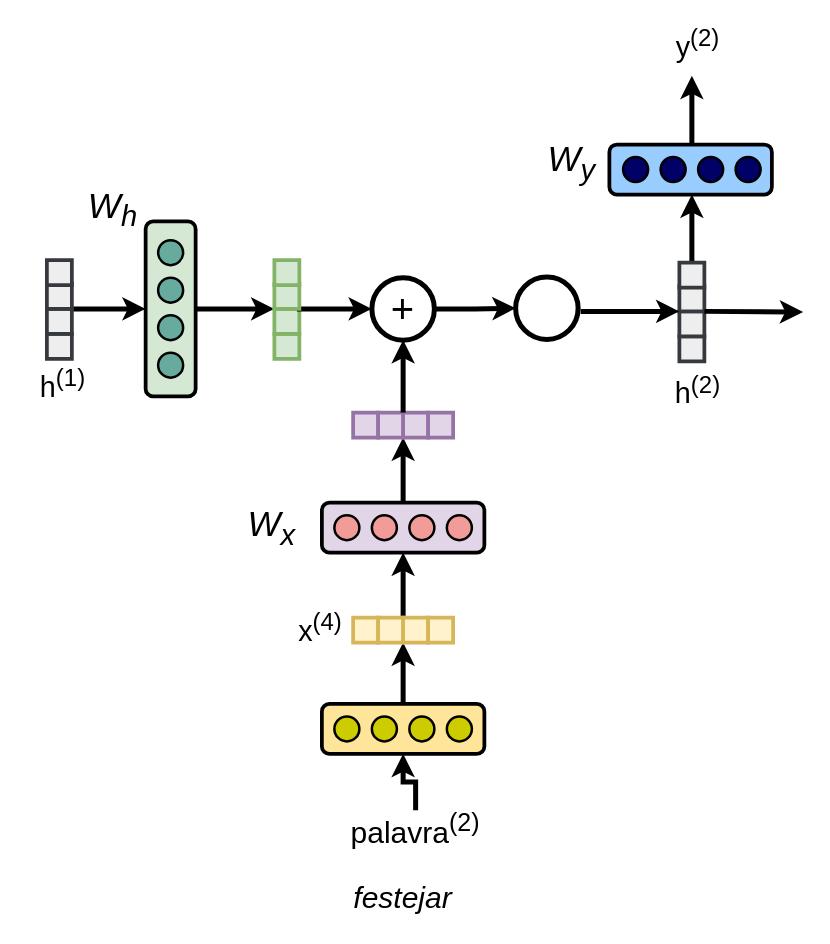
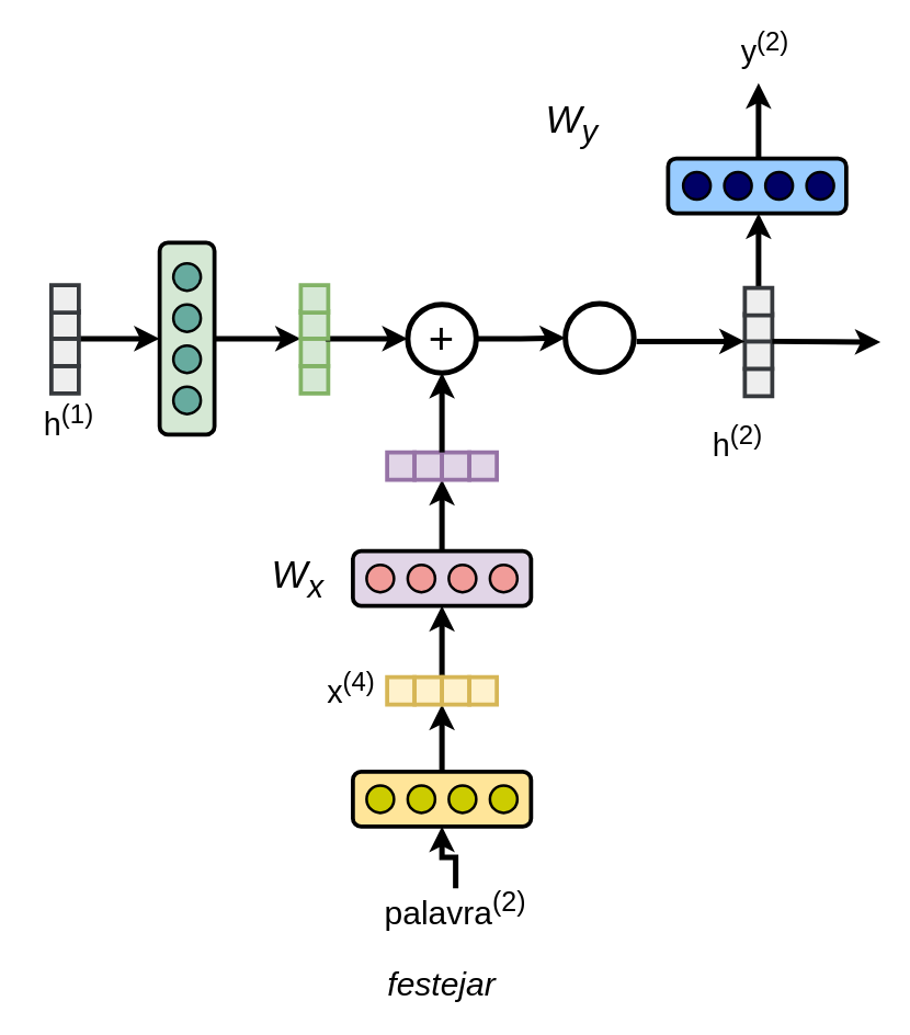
  <mxCell id="0" />
  <mxCell id="1" parent="0" />
  <mxCell id="2" style="edgeStyle=orthogonalEdgeStyle;rounded=0;orthogonalLoop=1;jettySize=auto;html=1;exitX=0.5;exitY=0;exitDx=0;exitDy=0;entryX=0;entryY=1;entryDx=0;entryDy=0;strokeWidth=4;" edge="1" parent="1" source="3" target="41"><mxGeometry relative="1" as="geometry" /></mxCell>
  <mxCell id="3" value="" style="rounded=1;whiteSpace=wrap;html=1;fontSize=12;glass=0;strokeWidth=3;shadow=0;fillColor=#e1d5e7;strokeColor=#000000;" vertex="1" parent="1"><mxGeometry x="257" y="401.5" width="130" height="40" as="geometry" /></mxCell>
  <mxCell id="4" value="" style="ellipse;whiteSpace=wrap;html=1;aspect=fixed;strokeWidth=2;fillColor=#F19C99;strokeColor=#000000;" vertex="1" parent="1"><mxGeometry x="267" y="411.5" width="20" height="20" as="geometry" /></mxCell>
  <mxCell id="5" value="" style="ellipse;whiteSpace=wrap;html=1;aspect=fixed;strokeWidth=2;fillColor=#F19C99;strokeColor=#000000;" vertex="1" parent="1"><mxGeometry x="297" y="411.5" width="20" height="20" as="geometry" /></mxCell>
  <mxCell id="6" value="" style="ellipse;whiteSpace=wrap;html=1;aspect=fixed;strokeWidth=2;fillColor=#F19C99;strokeColor=#000000;" vertex="1" parent="1"><mxGeometry x="327" y="411.5" width="20" height="20" as="geometry" /></mxCell>
  <mxCell id="7" value="" style="ellipse;whiteSpace=wrap;html=1;aspect=fixed;strokeWidth=2;fillColor=#F19C99;strokeColor=#000000;" vertex="1" parent="1"><mxGeometry x="357" y="411.5" width="20" height="20" as="geometry" /></mxCell>
  <mxCell id="8" style="edgeStyle=orthogonalEdgeStyle;rounded=0;orthogonalLoop=1;jettySize=auto;html=1;exitX=0.5;exitY=0;exitDx=0;exitDy=0;entryX=0;entryY=1;entryDx=0;entryDy=0;strokeWidth=4;" edge="1" parent="1" source="9" target="61"><mxGeometry relative="1" as="geometry"><Array as="points"><mxPoint x="189" y="246.5" /><mxPoint x="189" y="246.5" /></Array></mxGeometry></mxCell>
  <mxCell id="9" value="" style="rounded=1;whiteSpace=wrap;html=1;fontSize=12;glass=0;strokeWidth=3;shadow=0;rotation=90;fillColor=#d5e8d4;strokeColor=#000000;" vertex="1" parent="1"><mxGeometry x="66" y="226.5" width="140" height="40" as="geometry" /></mxCell>
  <mxCell id="10" value="" style="ellipse;whiteSpace=wrap;html=1;aspect=fixed;strokeWidth=2;fillColor=#67AB9F;strokeColor=#000000;" vertex="1" parent="1"><mxGeometry x="126" y="191.5" width="20" height="20" as="geometry" /></mxCell>
  <mxCell id="11" value="" style="ellipse;whiteSpace=wrap;html=1;aspect=fixed;strokeWidth=2;fillColor=#67AB9F;strokeColor=#000000;" vertex="1" parent="1"><mxGeometry x="126" y="221.5" width="20" height="20" as="geometry" /></mxCell>
  <mxCell id="12" value="" style="ellipse;whiteSpace=wrap;html=1;aspect=fixed;strokeWidth=2;fillColor=#67AB9F;strokeColor=#000000;" vertex="1" parent="1"><mxGeometry x="126" y="251.5" width="20" height="20" as="geometry" /></mxCell>
  <mxCell id="13" value="" style="ellipse;whiteSpace=wrap;html=1;aspect=fixed;strokeWidth=2;fillColor=#67AB9F;strokeColor=#000000;" vertex="1" parent="1"><mxGeometry x="126" y="281.5" width="20" height="20" as="geometry" /></mxCell>
  <mxCell id="14" style="edgeStyle=orthogonalEdgeStyle;rounded=0;orthogonalLoop=1;jettySize=auto;html=1;exitX=0;exitY=0;exitDx=0;exitDy=0;entryX=0.5;entryY=1;entryDx=0;entryDy=0;strokeWidth=4;" edge="1" parent="1" source="37" target="3"><mxGeometry relative="1" as="geometry" /></mxCell>
  <mxCell id="15" value="x&lt;sup&gt;(4)&lt;/sup&gt;" style="text;html=1;align=center;verticalAlign=middle;whiteSpace=wrap;rounded=0;fontSize=23;strokeWidth=4;" vertex="1" parent="1"><mxGeometry x="226" y="486.5" width="60" height="30" as="geometry" /></mxCell>
  <mxCell id="16" value="" style="endArrow=classic;html=1;rounded=0;entryX=0.5;entryY=1;entryDx=0;entryDy=0;strokeWidth=4;exitX=1;exitY=1;exitDx=0;exitDy=0;" edge="1" parent="1" source="45" target="9"><mxGeometry width="50" height="50" relative="1" as="geometry"><mxPoint x="46" y="246.5" as="sourcePoint" /><mxPoint x="336" y="361.5" as="targetPoint" /></mxGeometry></mxCell>
  <mxCell id="17" value="h&lt;sup&gt;(1)&lt;/sup&gt;" style="text;html=1;align=center;verticalAlign=middle;whiteSpace=wrap;rounded=0;fontSize=23;strokeWidth=4;" vertex="1" parent="1"><mxGeometry x="20" y="291.5" width="60" height="30" as="geometry" /></mxCell>
  <mxCell id="18" value="y&lt;sup&gt;(2)&lt;/sup&gt;" style="text;html=1;align=center;verticalAlign=middle;whiteSpace=wrap;rounded=0;fontSize=23;strokeWidth=4;" vertex="1" parent="1"><mxGeometry x="528" y="20" width="60" height="30" as="geometry" /></mxCell>
  <mxCell id="19" value="W&lt;sub&gt;x&lt;/sub&gt;" style="text;html=1;align=center;verticalAlign=middle;whiteSpace=wrap;rounded=0;fontSize=28;fontStyle=2" vertex="1" parent="1"><mxGeometry x="187" y="406.5" width="60" height="30" as="geometry" /></mxCell>
- <mxCell id="20" value="W&lt;sub&gt;h&lt;/sub&gt;" style="text;html=1;align=center;verticalAlign=middle;whiteSpace=wrap;rounded=0;fontSize=28;fontStyle=2" vertex="1" parent="1"><mxGeometry x="60" y="151.5" width="60" height="30" as="geometry" /></mxCell>
  <mxCell id="21" style="edgeStyle=orthogonalEdgeStyle;rounded=0;orthogonalLoop=1;jettySize=auto;html=1;entryX=0;entryY=1;entryDx=0;entryDy=0;strokeWidth=4;" edge="1" parent="1" source="22" target="37"><mxGeometry relative="1" as="geometry" /></mxCell>
  <mxCell id="22" value="" style="rounded=1;whiteSpace=wrap;html=1;fontSize=12;glass=0;strokeWidth=3;shadow=0;fillColor=#FFE599;strokeColor=#000000;" vertex="1" parent="1"><mxGeometry x="257" y="562.5" width="130" height="40" as="geometry" /></mxCell>
  <mxCell id="23" value="" style="ellipse;whiteSpace=wrap;html=1;aspect=fixed;strokeWidth=2;fillColor=#CCCC00;strokeColor=#000000;" vertex="1" parent="1"><mxGeometry x="267" y="572.5" width="20" height="20" as="geometry" /></mxCell>
  <mxCell id="24" value="" style="ellipse;whiteSpace=wrap;html=1;aspect=fixed;strokeWidth=2;fillColor=#CCCC00;strokeColor=#000000;" vertex="1" parent="1"><mxGeometry x="297" y="572.5" width="20" height="20" as="geometry" /></mxCell>
  <mxCell id="25" value="" style="ellipse;whiteSpace=wrap;html=1;aspect=fixed;strokeWidth=2;fillColor=#CCCC00;strokeColor=#000000;" vertex="1" parent="1"><mxGeometry x="327" y="572.5" width="20" height="20" as="geometry" /></mxCell>
  <mxCell id="26" value="" style="ellipse;whiteSpace=wrap;html=1;aspect=fixed;strokeWidth=2;fillColor=#CCCC00;strokeColor=#000000;" vertex="1" parent="1"><mxGeometry x="357" y="572.5" width="20" height="20" as="geometry" /></mxCell>
  <mxCell id="27" style="edgeStyle=orthogonalEdgeStyle;rounded=0;orthogonalLoop=1;jettySize=auto;html=1;entryX=0.5;entryY=1;entryDx=0;entryDy=0;strokeWidth=4;" edge="1" parent="1" source="28" target="22"><mxGeometry relative="1" as="geometry" /></mxCell>
  <mxCell id="28" value="palavra&lt;sup&gt;(2)&lt;/sup&gt;" style="text;html=1;align=center;verticalAlign=middle;whiteSpace=wrap;rounded=0;fontSize=24;" vertex="1" parent="1"><mxGeometry x="302" y="647.5" width="60" height="30" as="geometry" /></mxCell>
  <mxCell id="29" style="edgeStyle=orthogonalEdgeStyle;rounded=0;orthogonalLoop=1;jettySize=auto;html=1;strokeWidth=4;" edge="1" parent="1"><mxGeometry relative="1" as="geometry"><mxPoint x="553" y="60" as="targetPoint" /><mxPoint x="553" y="115" as="sourcePoint" /></mxGeometry></mxCell>
  <mxCell id="30" value="" style="rounded=1;whiteSpace=wrap;html=1;fontSize=12;glass=0;strokeWidth=3;shadow=0;fillColor=#99CCFF;strokeColor=#000000;" vertex="1" parent="1"><mxGeometry x="487" y="115" width="130" height="40" as="geometry" /></mxCell>
  <mxCell id="31" value="" style="ellipse;whiteSpace=wrap;html=1;aspect=fixed;strokeWidth=2;fillColor=#000066;strokeColor=#000000;" vertex="1" parent="1"><mxGeometry x="498" y="125" width="20" height="20" as="geometry" /></mxCell>
  <mxCell id="32" value="" style="ellipse;whiteSpace=wrap;html=1;aspect=fixed;strokeWidth=2;fillColor=#000066;strokeColor=#000000;" vertex="1" parent="1"><mxGeometry x="528" y="125" width="20" height="20" as="geometry" /></mxCell>
  <mxCell id="33" value="" style="ellipse;whiteSpace=wrap;html=1;aspect=fixed;strokeWidth=2;fillColor=#000066;strokeColor=#000000;" vertex="1" parent="1"><mxGeometry x="558" y="125" width="20" height="20" as="geometry" /></mxCell>
- <mxCell id="34" value="W&lt;sub&gt;y&lt;/sub&gt;" style="text;html=1;align=center;verticalAlign=middle;whiteSpace=wrap;rounded=0;fontSize=28;fontStyle=2" vertex="1" parent="1"><mxGeometry x="427" y="115" width="60" height="30" as="geometry" /></mxCell>
+ <mxCell id="34" value="W&lt;sub&gt;y&lt;/sub&gt;" style="text;html=1;align=center;verticalAlign=middle;whiteSpace=wrap;rounded=0;fontSize=28;fontStyle=2" vertex="1" parent="1"><mxGeometry x="387" y="75" width="60" height="30" as="geometry" /></mxCell>
  <mxCell id="35" value="" style="rounded=0;whiteSpace=wrap;html=1;strokeWidth=3;fillColor=#fff2cc;strokeColor=#d6b656;" vertex="1" parent="1"><mxGeometry x="282" y="493.5" width="20" height="20" as="geometry" /></mxCell>
  <mxCell id="36" value="" style="rounded=0;whiteSpace=wrap;html=1;strokeWidth=3;fillColor=#fff2cc;strokeColor=#d6b656;" vertex="1" parent="1"><mxGeometry x="302" y="493.5" width="20" height="20" as="geometry" /></mxCell>
  <mxCell id="37" value="" style="rounded=0;whiteSpace=wrap;html=1;strokeWidth=3;fillColor=#fff2cc;strokeColor=#d6b656;" vertex="1" parent="1"><mxGeometry x="322" y="493.5" width="20" height="20" as="geometry" /></mxCell>
  <mxCell id="38" value="" style="rounded=0;whiteSpace=wrap;html=1;strokeWidth=3;fillColor=#fff2cc;strokeColor=#d6b656;" vertex="1" parent="1"><mxGeometry x="342" y="493.5" width="20" height="20" as="geometry" /></mxCell>
  <mxCell id="39" value="" style="rounded=0;whiteSpace=wrap;html=1;strokeWidth=3;fillColor=#e1d5e7;strokeColor=#9673a6;" vertex="1" parent="1"><mxGeometry x="282" y="329.5" width="20" height="20" as="geometry" /></mxCell>
  <mxCell id="40" value="" style="rounded=0;whiteSpace=wrap;html=1;strokeWidth=3;fillColor=#e1d5e7;strokeColor=#9673a6;" vertex="1" parent="1"><mxGeometry x="302" y="329.5" width="20" height="20" as="geometry" /></mxCell>
  <mxCell id="41" value="" style="rounded=0;whiteSpace=wrap;html=1;strokeWidth=3;fillColor=#e1d5e7;strokeColor=#9673a6;" vertex="1" parent="1"><mxGeometry x="322" y="329.5" width="20" height="20" as="geometry" /></mxCell>
  <mxCell id="42" value="" style="rounded=0;whiteSpace=wrap;html=1;strokeWidth=3;fillColor=#e1d5e7;strokeColor=#9673a6;" vertex="1" parent="1"><mxGeometry x="342" y="329.5" width="20" height="20" as="geometry" /></mxCell>
  <mxCell id="43" value="" style="rounded=0;whiteSpace=wrap;html=1;strokeWidth=3;fillColor=#eeeeee;strokeColor=#36393d;" vertex="1" parent="1"><mxGeometry x="37" y="266.5" width="20" height="20" as="geometry" /></mxCell>
  <mxCell id="44" value="" style="rounded=0;whiteSpace=wrap;html=1;strokeWidth=3;fillColor=#eeeeee;strokeColor=#36393d;" vertex="1" parent="1"><mxGeometry x="37" y="246.5" width="20" height="20" as="geometry" /></mxCell>
  <mxCell id="45" value="" style="rounded=0;whiteSpace=wrap;html=1;strokeWidth=3;fillColor=#eeeeee;strokeColor=#36393d;" vertex="1" parent="1"><mxGeometry x="37" y="226.5" width="20" height="20" as="geometry" /></mxCell>
  <mxCell id="46" value="" style="rounded=0;whiteSpace=wrap;html=1;strokeWidth=3;fillColor=#eeeeee;strokeColor=#36393d;" vertex="1" parent="1"><mxGeometry x="37" y="207.5" width="20" height="20" as="geometry" /></mxCell>
  <mxCell id="47" value="" style="rounded=0;whiteSpace=wrap;html=1;strokeWidth=3;fillColor=#eeeeee;strokeColor=#36393d;" vertex="1" parent="1"><mxGeometry x="543" y="268.5" width="20" height="20" as="geometry" /></mxCell>
  <mxCell id="48" value="" style="rounded=0;whiteSpace=wrap;html=1;strokeWidth=3;fillColor=#eeeeee;strokeColor=#36393d;" vertex="1" parent="1"><mxGeometry x="543" y="248.5" width="20" height="20" as="geometry" /></mxCell>
  <mxCell id="49" value="" style="rounded=0;whiteSpace=wrap;html=1;strokeWidth=3;fillColor=#eeeeee;strokeColor=#36393d;" vertex="1" parent="1"><mxGeometry x="543" y="228.5" width="20" height="20" as="geometry" /></mxCell>
  <mxCell id="50" style="edgeStyle=orthogonalEdgeStyle;rounded=0;orthogonalLoop=1;jettySize=auto;html=1;entryX=0.5;entryY=1;entryDx=0;entryDy=0;strokeWidth=4;" edge="1" parent="1" source="51"><mxGeometry relative="1" as="geometry"><mxPoint x="553" y="155" as="targetPoint" /></mxGeometry></mxCell>
  <mxCell id="51" value="" style="rounded=0;whiteSpace=wrap;html=1;strokeWidth=3;fillColor=#eeeeee;strokeColor=#36393d;" vertex="1" parent="1"><mxGeometry x="543" y="209.5" width="20" height="20" as="geometry" /></mxCell>
  <mxCell id="52" value="" style="ellipse;whiteSpace=wrap;html=1;aspect=fixed;strokeWidth=2;fillColor=#000066;strokeColor=#000000;" vertex="1" parent="1"><mxGeometry x="588" y="125" width="20" height="20" as="geometry" /></mxCell>
- <mxCell id="53" value="h&lt;sup&gt;(2)&lt;/sup&gt;" style="text;html=1;align=center;verticalAlign=middle;whiteSpace=wrap;rounded=0;fontSize=23;strokeWidth=4;" vertex="1" parent="1"><mxGeometry x="528" y="296.5" width="60" height="30" as="geometry" /></mxCell>
+ <mxCell id="53" value="h&lt;sup&gt;(2)&lt;/sup&gt;" style="text;html=1;align=center;verticalAlign=middle;whiteSpace=wrap;rounded=0;fontSize=23;strokeWidth=4;" vertex="1" parent="1"><mxGeometry x="508" y="306.5" width="60" height="30" as="geometry" /></mxCell>
  <mxCell id="54" style="edgeStyle=orthogonalEdgeStyle;rounded=0;orthogonalLoop=1;jettySize=auto;html=1;exitX=1;exitY=0.5;exitDx=0;exitDy=0;entryX=0;entryY=0.5;entryDx=0;entryDy=0;strokeWidth=4;" edge="1" parent="1" source="55" target="57"><mxGeometry relative="1" as="geometry" /></mxCell>
  <mxCell id="55" value="+" style="ellipse;whiteSpace=wrap;html=1;aspect=fixed;fontSize=32;strokeWidth=4;" vertex="1" parent="1"><mxGeometry x="297" y="221.5" width="50" height="50" as="geometry" /></mxCell>
  <mxCell id="56" style="edgeStyle=orthogonalEdgeStyle;rounded=0;orthogonalLoop=1;jettySize=auto;html=1;exitX=1;exitY=0;exitDx=0;exitDy=0;entryX=0.5;entryY=1;entryDx=0;entryDy=0;strokeWidth=4;" edge="1" parent="1" source="40" target="55"><mxGeometry relative="1" as="geometry" /></mxCell>
  <mxCell id="57" value="" style="ellipse;whiteSpace=wrap;html=1;aspect=fixed;fontSize=32;strokeWidth=4;" vertex="1" parent="1"><mxGeometry x="412" y="221" width="50" height="50" as="geometry" /></mxCell>
  <mxCell id="58" value="" style="rounded=0;whiteSpace=wrap;html=1;strokeWidth=3;fillColor=#d5e8d4;strokeColor=#82b366;" vertex="1" parent="1"><mxGeometry x="219" y="266.5" width="20" height="20" as="geometry" /></mxCell>
  <mxCell id="59" value="" style="rounded=0;whiteSpace=wrap;html=1;strokeWidth=3;fillColor=#d5e8d4;strokeColor=#82b366;" vertex="1" parent="1"><mxGeometry x="219" y="246.5" width="20" height="20" as="geometry" /></mxCell>
  <mxCell id="60" style="edgeStyle=orthogonalEdgeStyle;rounded=0;orthogonalLoop=1;jettySize=auto;html=1;exitX=1;exitY=1;exitDx=0;exitDy=0;strokeWidth=4;" edge="1" parent="1" source="61" target="55"><mxGeometry relative="1" as="geometry"><Array as="points"><mxPoint x="237" y="246.5" /><mxPoint x="237" y="246.5" /></Array></mxGeometry></mxCell>
  <mxCell id="61" value="" style="rounded=0;whiteSpace=wrap;html=1;strokeWidth=3;fillColor=#d5e8d4;strokeColor=#82b366;" vertex="1" parent="1"><mxGeometry x="219" y="226.5" width="20" height="20" as="geometry" /></mxCell>
  <mxCell id="62" value="" style="rounded=0;whiteSpace=wrap;html=1;strokeWidth=3;fillColor=#d5e8d4;strokeColor=#82b366;" vertex="1" parent="1"><mxGeometry x="219" y="207.5" width="20" height="20" as="geometry" /></mxCell>
  <mxCell id="63" value="festejar" style="text;html=1;align=center;verticalAlign=middle;whiteSpace=wrap;rounded=0;fontSize=24;fontStyle=2" vertex="1" parent="1"><mxGeometry x="292" y="703" width="60" height="30" as="geometry" /></mxCell>
  <mxCell id="64" value="" style="endArrow=classic;html=1;rounded=0;exitX=1;exitY=0;exitDx=0;exitDy=0;strokeWidth=4;" edge="1" parent="1" source="48"><mxGeometry width="50" height="50" relative="1" as="geometry"><mxPoint x="432" y="390" as="sourcePoint" /><mxPoint x="642" y="249" as="targetPoint" /></mxGeometry></mxCell>
  <mxCell id="65" value="" style="endArrow=classic;html=1;rounded=0;exitX=1;exitY=0;exitDx=0;exitDy=0;strokeWidth=4;" edge="1" parent="1"><mxGeometry width="50" height="50" relative="1" as="geometry"><mxPoint x="464" y="248.5" as="sourcePoint" /><mxPoint x="543" y="248.5" as="targetPoint" /></mxGeometry></mxCell>
